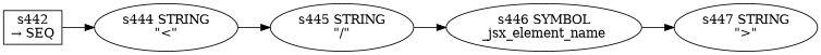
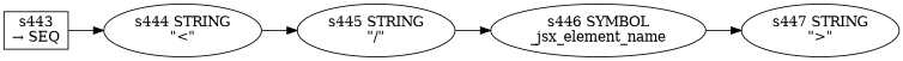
  digraph {
    rankdir=LR
-   n1 [fixedsize=false label="s442\n&rarr; SEQ" peripheries=1 shape=record]
+   n1 [fixedsize=false label="s443\n&rarr; SEQ" peripheries=1 shape=record]
    n2 [label="s444 STRING\n\"<\""]
    n3 [label="s445 STRING\n\"/\""]
    n4 [label="s446 SYMBOL\n_jsx_element_name"]
    n5 [label="s447 STRING\n\">\""]
    n1 -> n2
    n2 -> n3
    n3 -> n4
    n4 -> n5
  }
